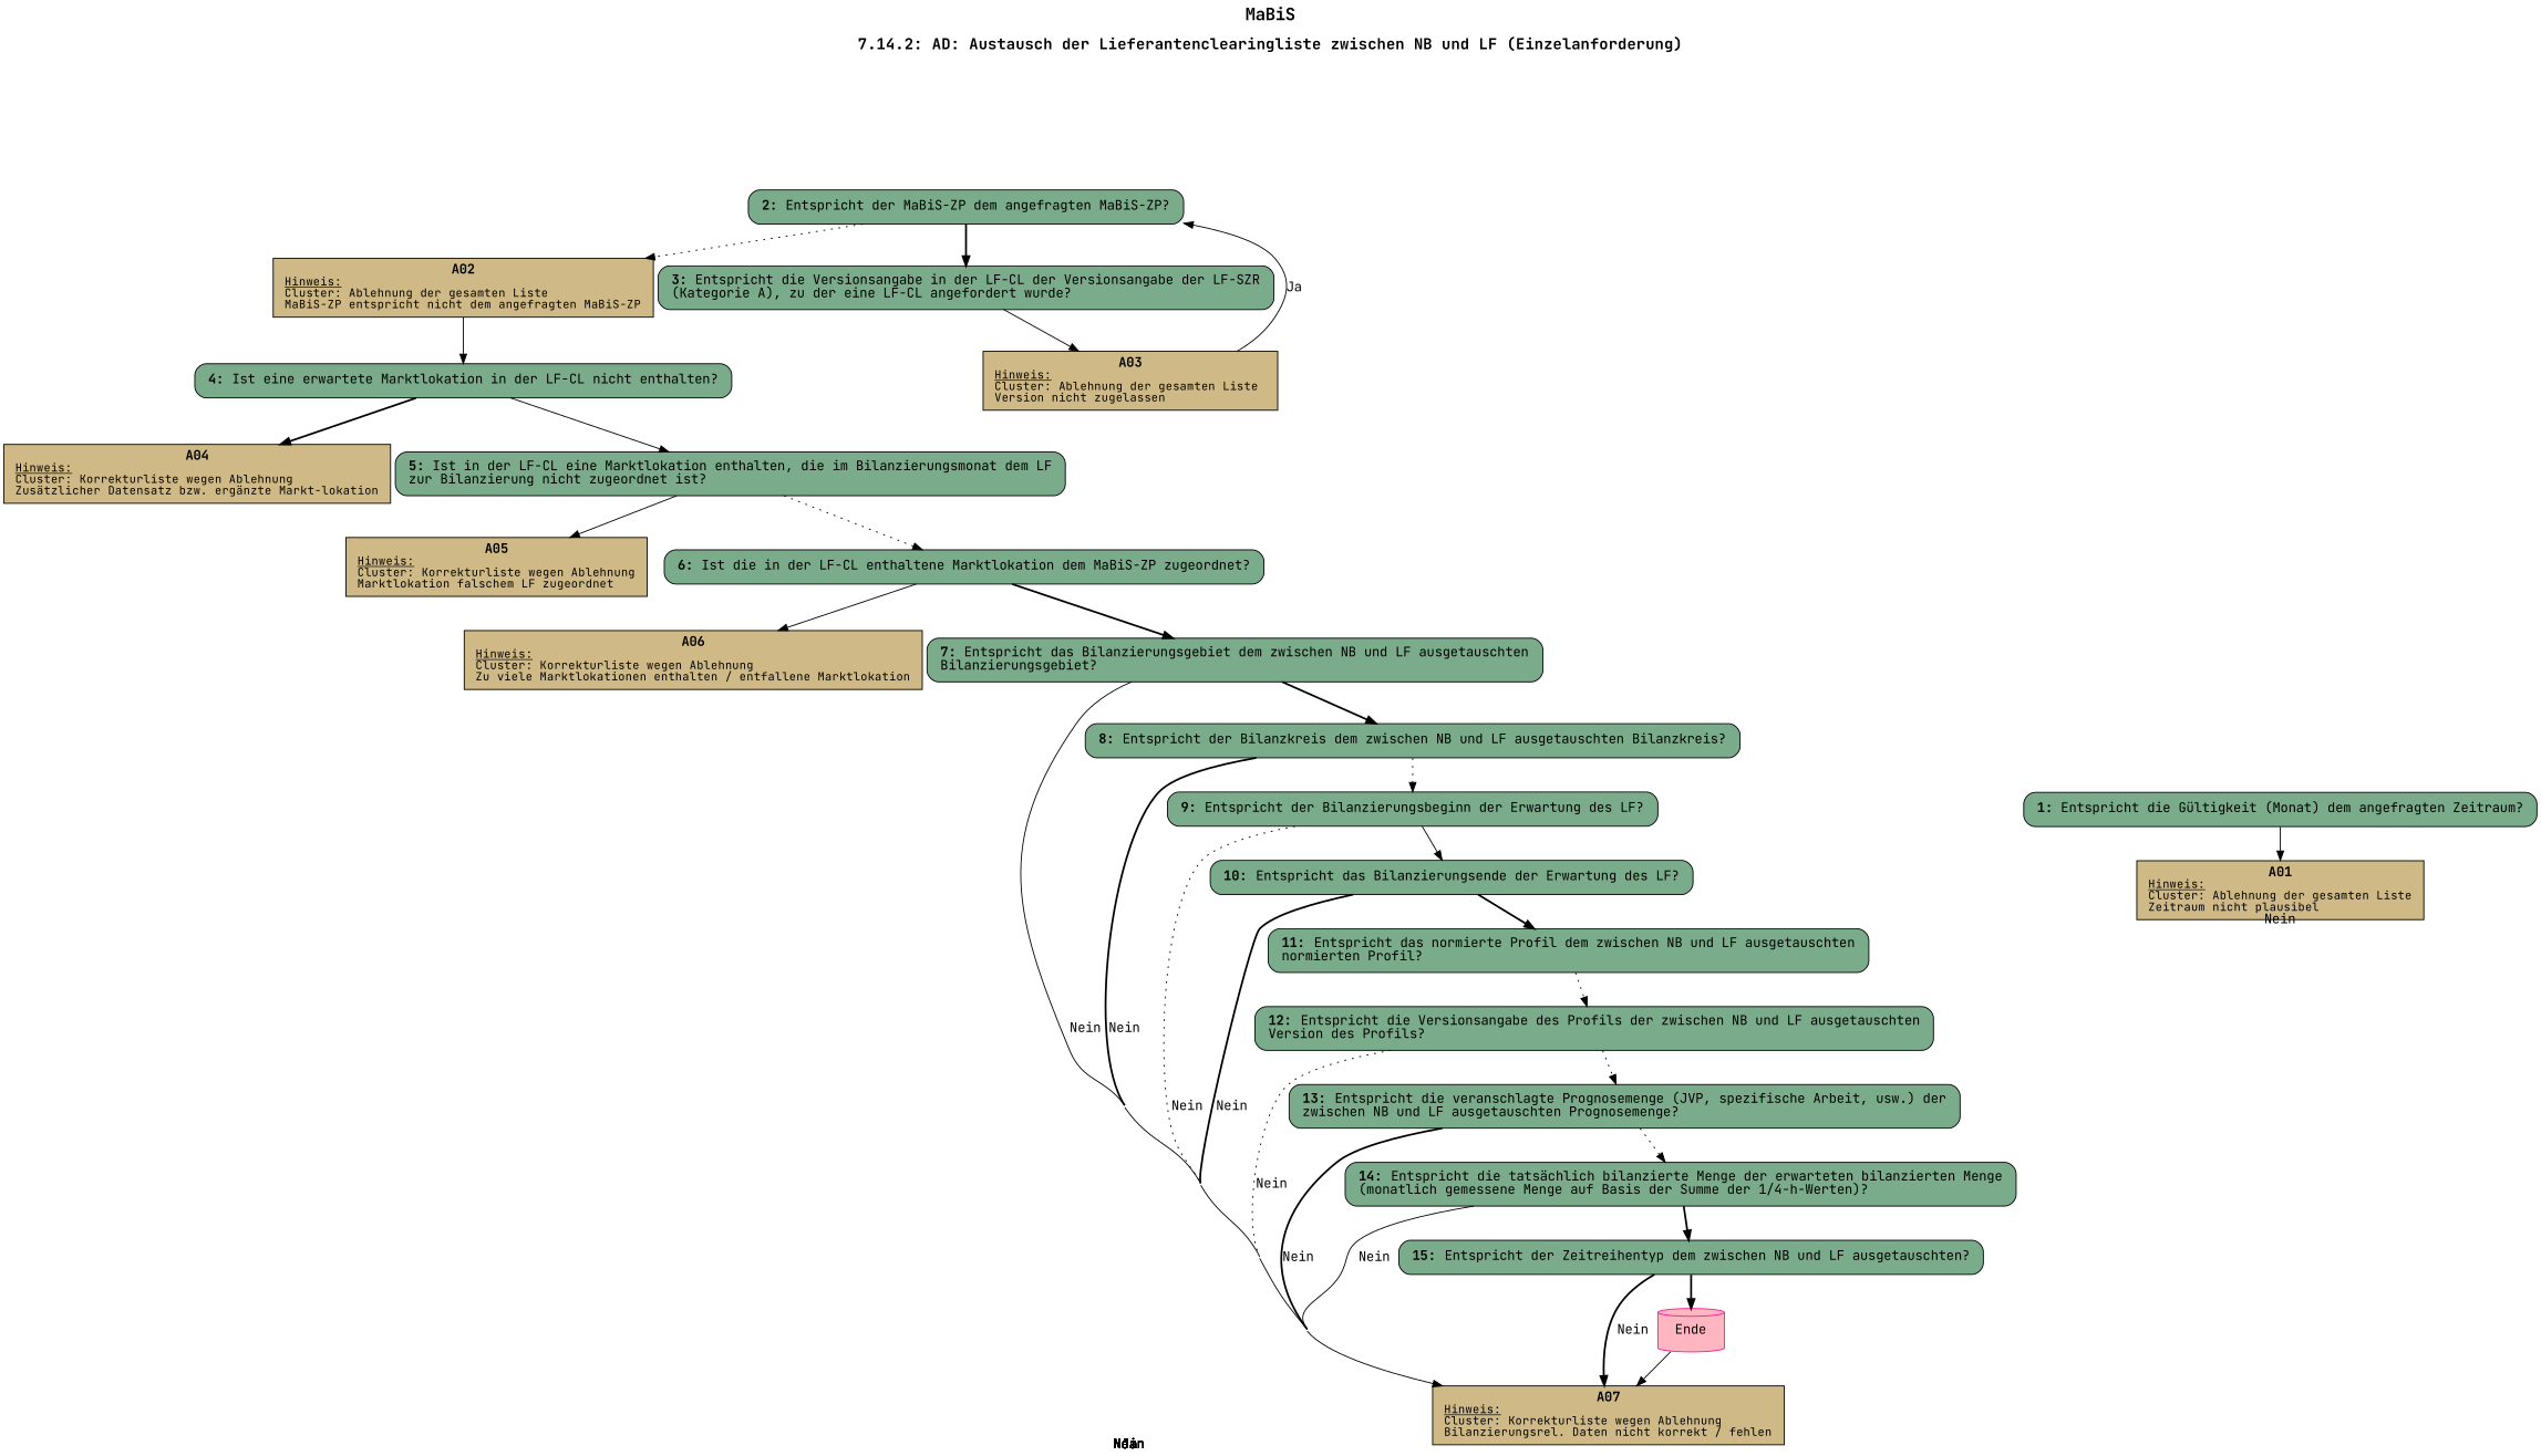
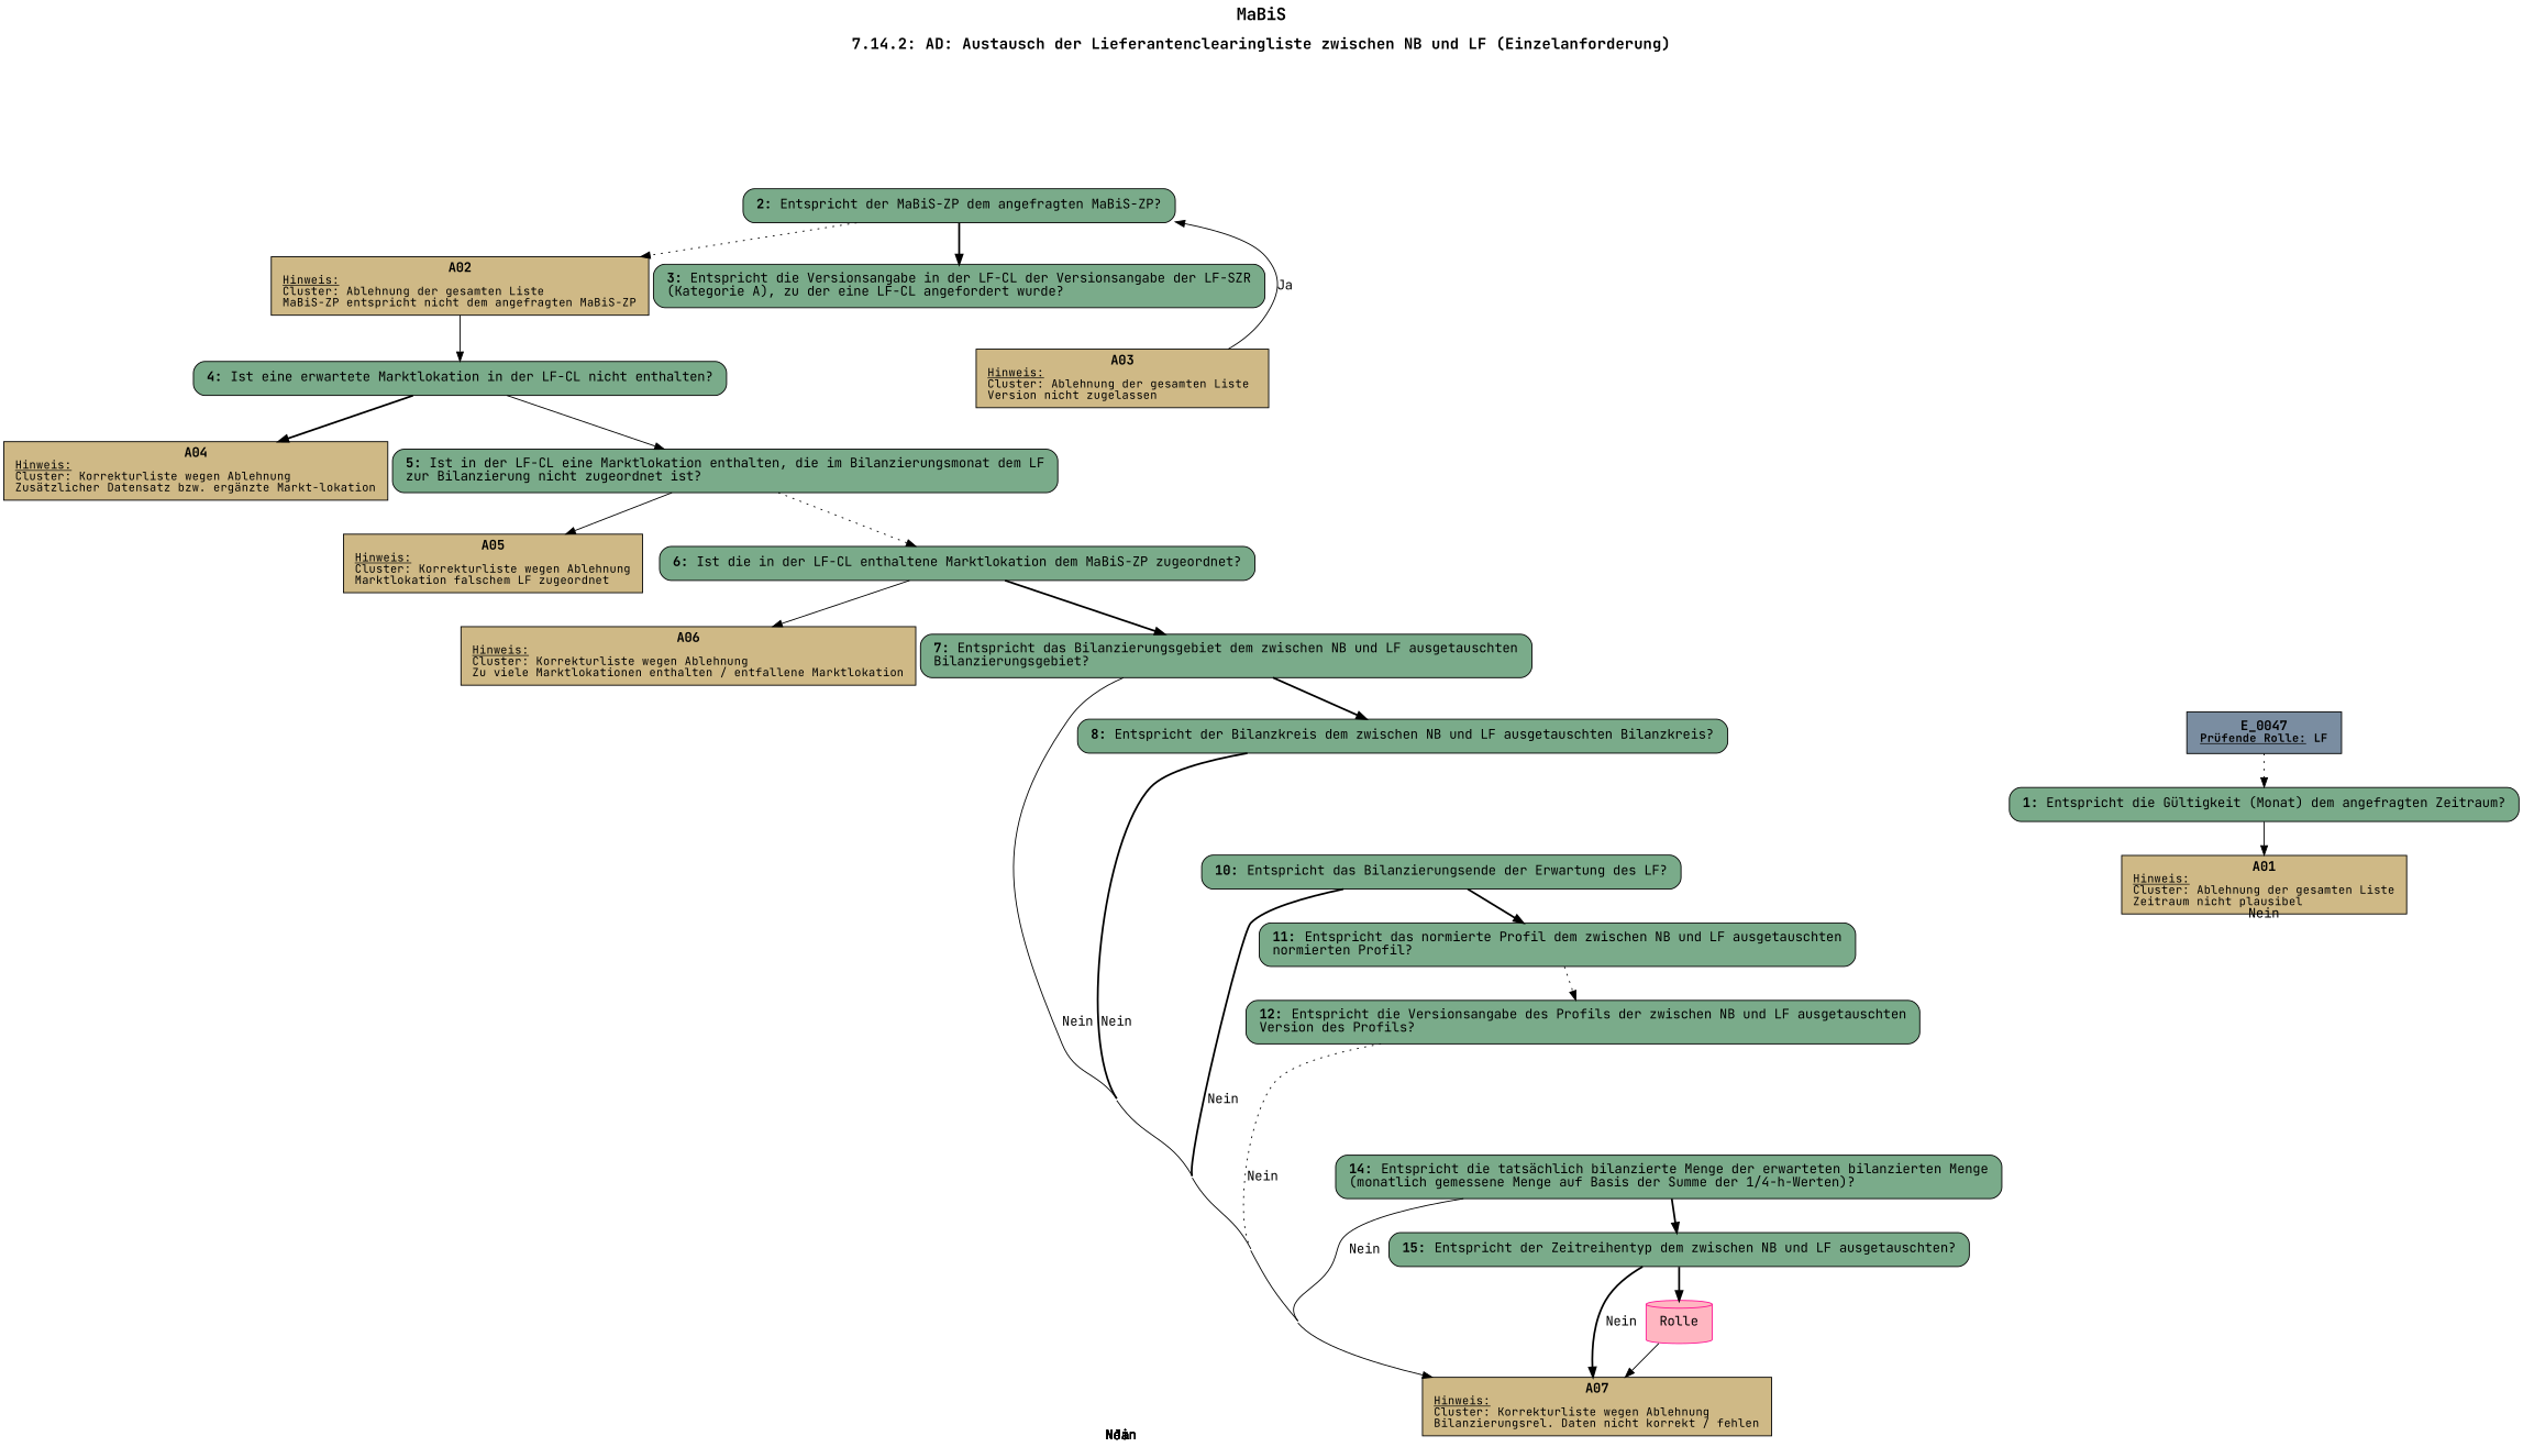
  digraph {
    concentrate=true
    fontname="JetBrains Mono"
    label=<<B><FONT POINT-SIZE="18">MaBiS</FONT></B><BR/><BR/><B><FONT POINT-SIZE="16">7.14.2: AD: Austausch der Lieferantenclearingliste zwischen NB und LF (Einzelanforderung)</FONT></B><BR/><BR/><BR/><BR/>>
    labelloc=t
    pack=true
    packmode=array
    rankdir=TB
    node [fillcolor="#7aab8a" fontname="JetBrains Mono" margin="0.2,0.12" shape=box style="filled,rounded"]
    edge [fontname="JetBrains Mono" style=solid]
+   n1 [fillcolor="#7a8da1" label=<<B>E_0047</B><BR align="center"/><FONT point-size="12"><B><U>Prüfende Rolle:</U> LF</B></FONT><BR align="center"/>> style=filled]
    n2 [label=<<B>1: </B>Entspricht die Gültigkeit (Monat) dem angefragten Zeitraum?<BR align="left"/>>]
    n3 [fillcolor="#cfb986" label=<<B>A01</B><BR align="center"/><FONT point-size="12"><U>Hinweis:</U><BR align="left"/>Cluster: Ablehnung der gesamten Liste<BR align="left"/>Zeitraum nicht plausibel<BR align="left"/></FONT>> margin="0.17,0.08" style=filled]
    n4 [label=<<B>2: </B>Entspricht der MaBiS-ZP dem angefragten MaBiS-ZP?<BR align="left"/>>]
    n5 [fillcolor="#cfb986" label=<<B>A02</B><BR align="center"/><FONT point-size="12"><U>Hinweis:</U><BR align="left"/>Cluster: Ablehnung der gesamten Liste<BR align="left"/>MaBiS-ZP entspricht nicht dem angefragten MaBiS-ZP<BR align="left"/></FONT>> margin="0.17,0.08" style=filled]
    n6 [label=<<B>3: </B>Entspricht die Versionsangabe in der LF-CL der Versionsangabe der LF-SZR<BR align="left"/>(Kategorie A), zu der eine LF-CL angefordert wurde?<BR align="left"/>>]
    n7 [label=<<B>4: </B>Ist eine erwartete Marktlokation in der LF-CL nicht enthalten?<BR align="left"/>>]
    n8 [fillcolor="#cfb986" label=<<B>A03</B><BR align="center"/><FONT point-size="12"><U>Hinweis:</U><BR align="left"/>Cluster: Ablehnung der gesamten Liste <BR align="left"/>Version nicht zugelassen<BR align="left"/></FONT>> margin="0.17,0.08" style=filled]
    n9 [fillcolor="#cfb986" label=<<B>A04</B><BR align="center"/><FONT point-size="12"><U>Hinweis:</U><BR align="left"/>Cluster: Korrekturliste wegen Ablehnung<BR align="left"/>Zusätzlicher Datensatz bzw. ergänzte Markt-lokation<BR align="left"/></FONT>> margin="0.17,0.08" style=filled]
    n10 [label=<<B>5: </B>Ist in der LF-CL eine Marktlokation enthalten, die im Bilanzierungsmonat dem LF<BR align="left"/>zur Bilanzierung nicht zugeordnet ist?<BR align="left"/>>]
    n11 [fillcolor="#cfb986" label=<<B>A05</B><BR align="center"/><FONT point-size="12"><U>Hinweis:</U><BR align="left"/>Cluster: Korrekturliste wegen Ablehnung<BR align="left"/>Marktlokation falschem LF zugeordnet<BR align="left"/></FONT>> margin="0.17,0.08" style=filled]
    n12 [label=<<B>6: </B>Ist die in der LF-CL enthaltene Marktlokation dem MaBiS-ZP zugeordnet?<BR align="left"/>>]
    n13 [fillcolor="#cfb986" label=<<B>A06</B><BR align="center"/><FONT point-size="12"><U>Hinweis:</U><BR align="left"/>Cluster: Korrekturliste wegen Ablehnung<BR align="left"/>Zu viele Marktlokationen enthalten / entfallene Marktlokation<BR align="left"/></FONT>> margin="0.17,0.08" style=filled]
    n14 [label=<<B>7: </B>Entspricht das Bilanzierungsgebiet dem zwischen NB und LF ausgetauschten<BR align="left"/>Bilanzierungsgebiet?<BR align="left"/>>]
    n15 [fillcolor="#cfb986" label=<<B>A07</B><BR align="center"/><FONT point-size="12"><U>Hinweis:</U><BR align="left"/>Cluster: Korrekturliste wegen Ablehnung<BR align="left"/>Bilanzierungsrel. Daten nicht korrekt / fehlen<BR align="left"/></FONT>> margin="0.17,0.08" style=filled]
    n16 [label=<<B>8: </B>Entspricht der Bilanzkreis dem zwischen NB und LF ausgetauschten Bilanzkreis?<BR align="left"/>>]
-   n17 [label=<<B>9: </B>Entspricht der Bilanzierungsbeginn der Erwartung des LF?<BR align="left"/>>]
    n18 [label=<<B>10: </B>Entspricht das Bilanzierungsende der Erwartung des LF?<BR align="left"/>>]
    n19 [label=<<B>11: </B>Entspricht das normierte Profil dem zwischen NB und LF ausgetauschten<BR align="left"/>normierten Profil?<BR align="left"/>>]
    n20 [label=<<B>12: </B>Entspricht die Versionsangabe des Profils der zwischen NB und LF ausgetauschten<BR align="left"/>Version des Profils?<BR align="left"/>>]
-   n21 [label=<<B>13: </B>Entspricht die veranschlagte Prognosemenge (JVP, spezifische Arbeit, usw.) der<BR align="left"/>zwischen NB und LF ausgetauschten Prognosemenge?<BR align="left"/>>]
    n22 [label=<<B>14: </B>Entspricht die tatsächlich bilanzierte Menge der erwarteten bilanzierten Menge<BR align="left"/>(monatlich gemessene Menge auf Basis der Summe der 1/4-h-Werten)?<BR align="left"/>>]
    n23 [label=<<B>15: </B>Entspricht der Zeitreihentyp dem zwischen NB und LF ausgetauschten?<BR align="left"/>>]
-   n24 [color=deeppink fillcolor=lightpink label=Ende shape=cylinder style=filled]
+   n24 [color=deeppink fillcolor=lightpink label=Rolle shape=cylinder style=filled]
+   n1 -> n2 [style=dotted]
    n2 -> n3 [label=Nein]
    n4 -> n5 [label=Nein style=dotted]
    n4 -> n6 [label=Ja style=bold]
    n5 -> n7 [label=Ja]
-   n6 -> n8 [label=Nein]
    n7 -> n9 [label=Ja style=bold]
    n7 -> n10 [label=Nein]
    n8 -> n4 [label=Ja]
    n10 -> n11 [label=Ja]
    n10 -> n12 [label=Nein style=dotted]
    n12 -> n13 [label=Nein]
    n12 -> n14 [label=Ja style=bold]
    n14 -> n15 [label=Nein]
    n14 -> n16 [label=Ja style=bold]
    n16 -> n15 [label=Nein style=bold]
-   n16 -> n17 [label=Ja style=dotted]
-   n17 -> n15 [label=Nein style=dotted]
-   n17 -> n18 [label=Ja]
    n18 -> n15 [label=Nein style=bold]
    n18 -> n19 [label=Ja style=bold]
    n19 -> n20 [label=Ja style=dotted]
    n20 -> n15 [label=Nein style=dotted]
-   n20 -> n21 [label=Ja style=dotted]
-   n21 -> n15 [label=Nein style=bold]
-   n21 -> n22 [label=Ja style=dotted]
    n22 -> n15 [label=Nein]
    n22 -> n23 [label=Ja style=bold]
    n23 -> n15 [label=Nein style=bold]
    n23 -> n24 [label=Ja style=bold]
    n24 -> n15 [label=Nein]
  }
